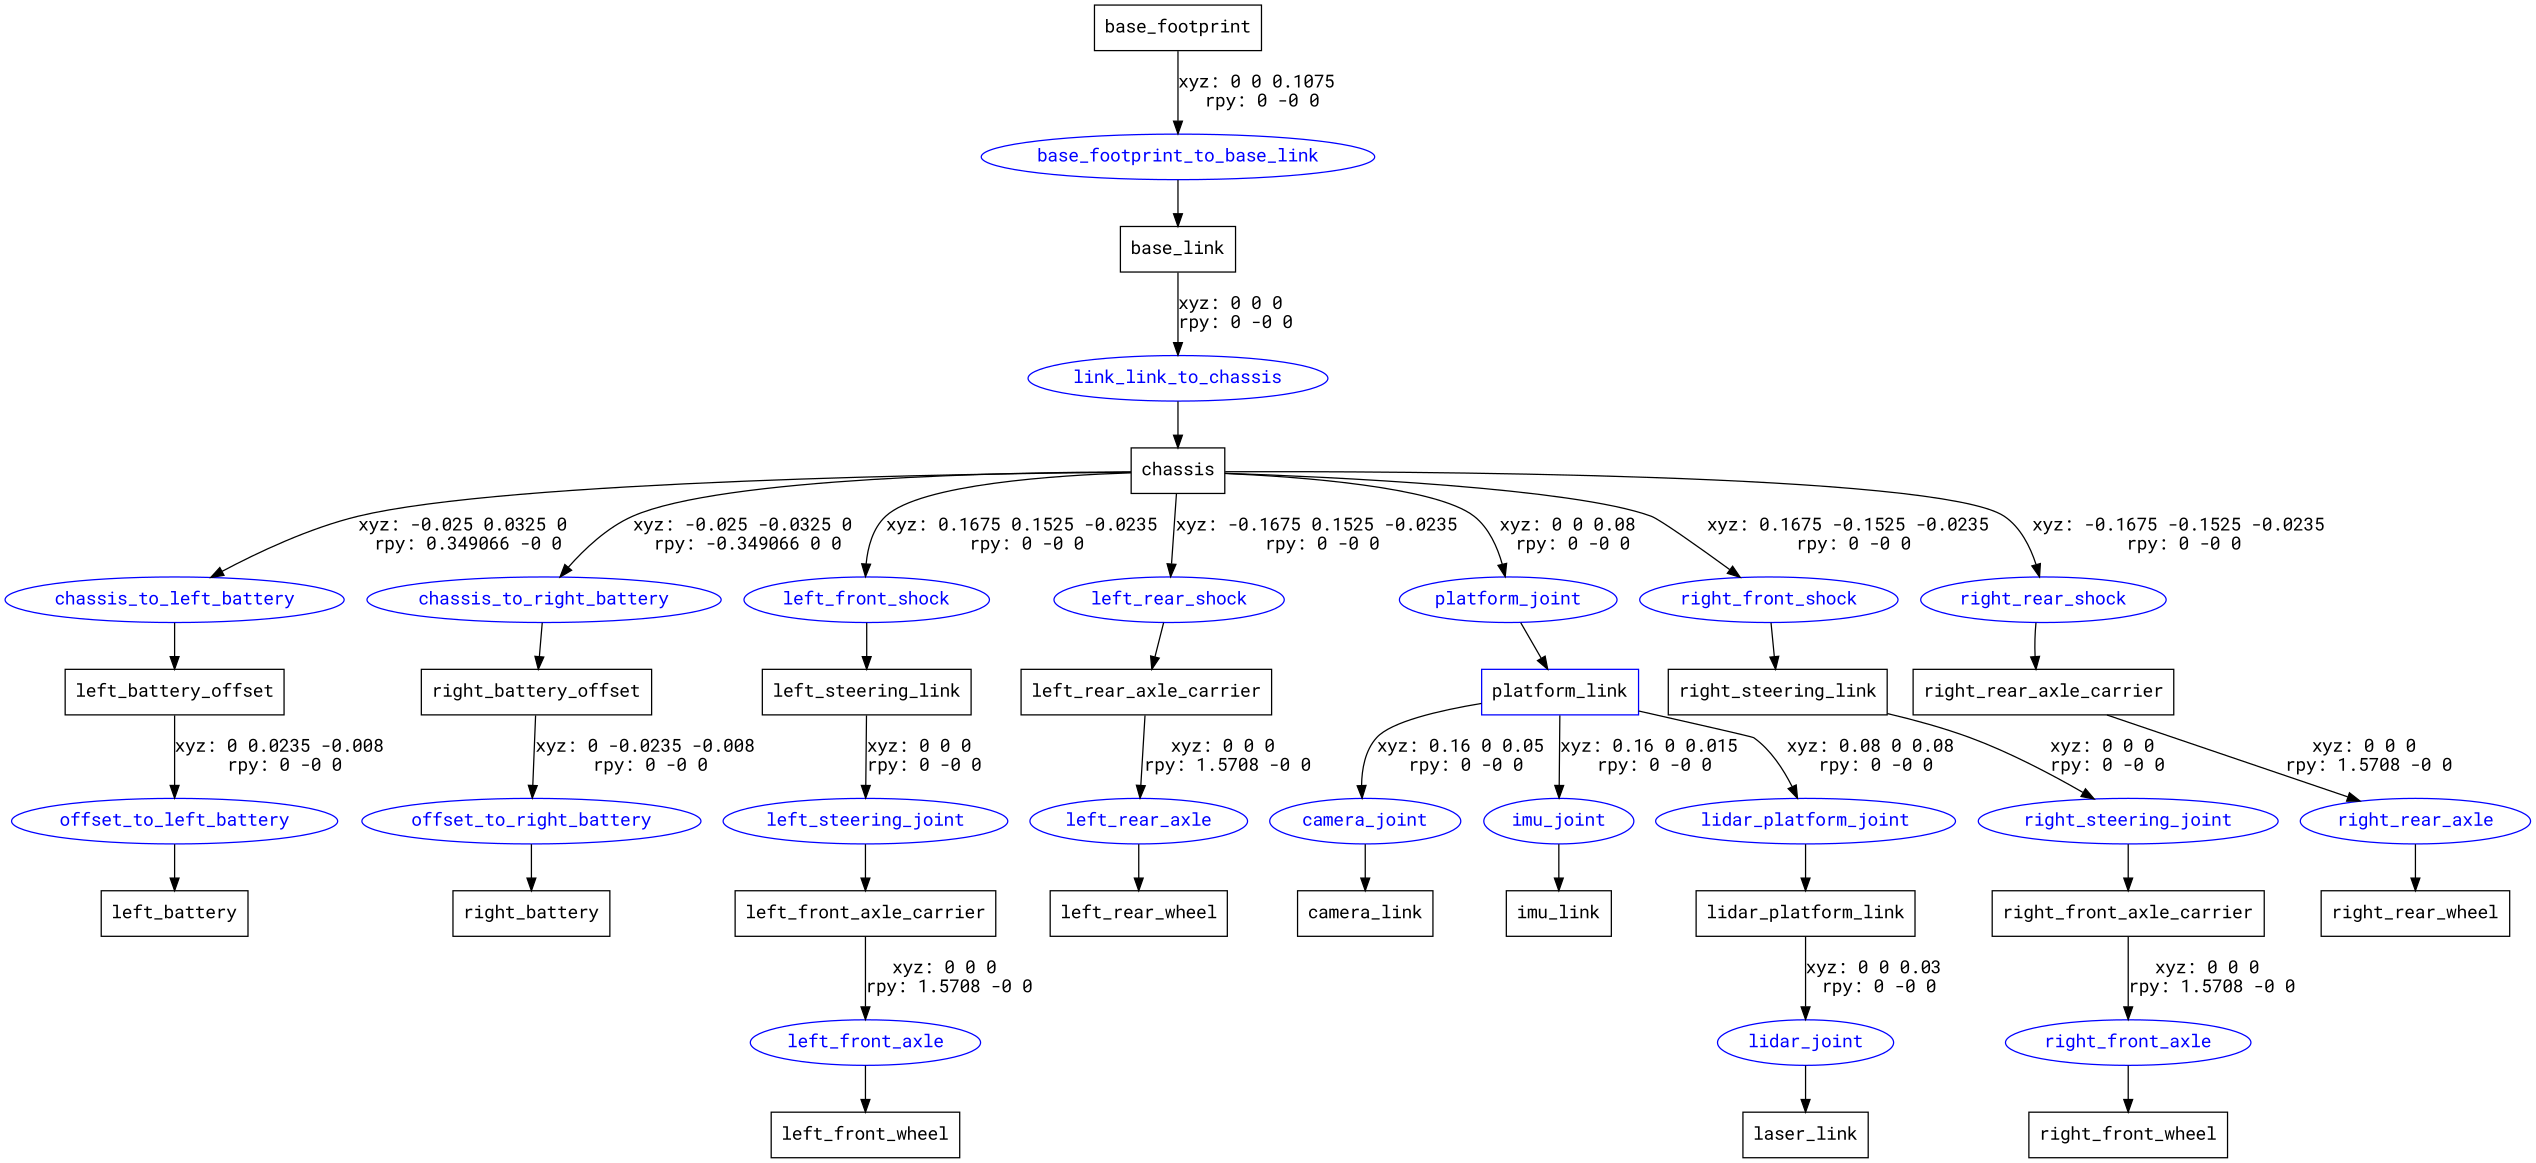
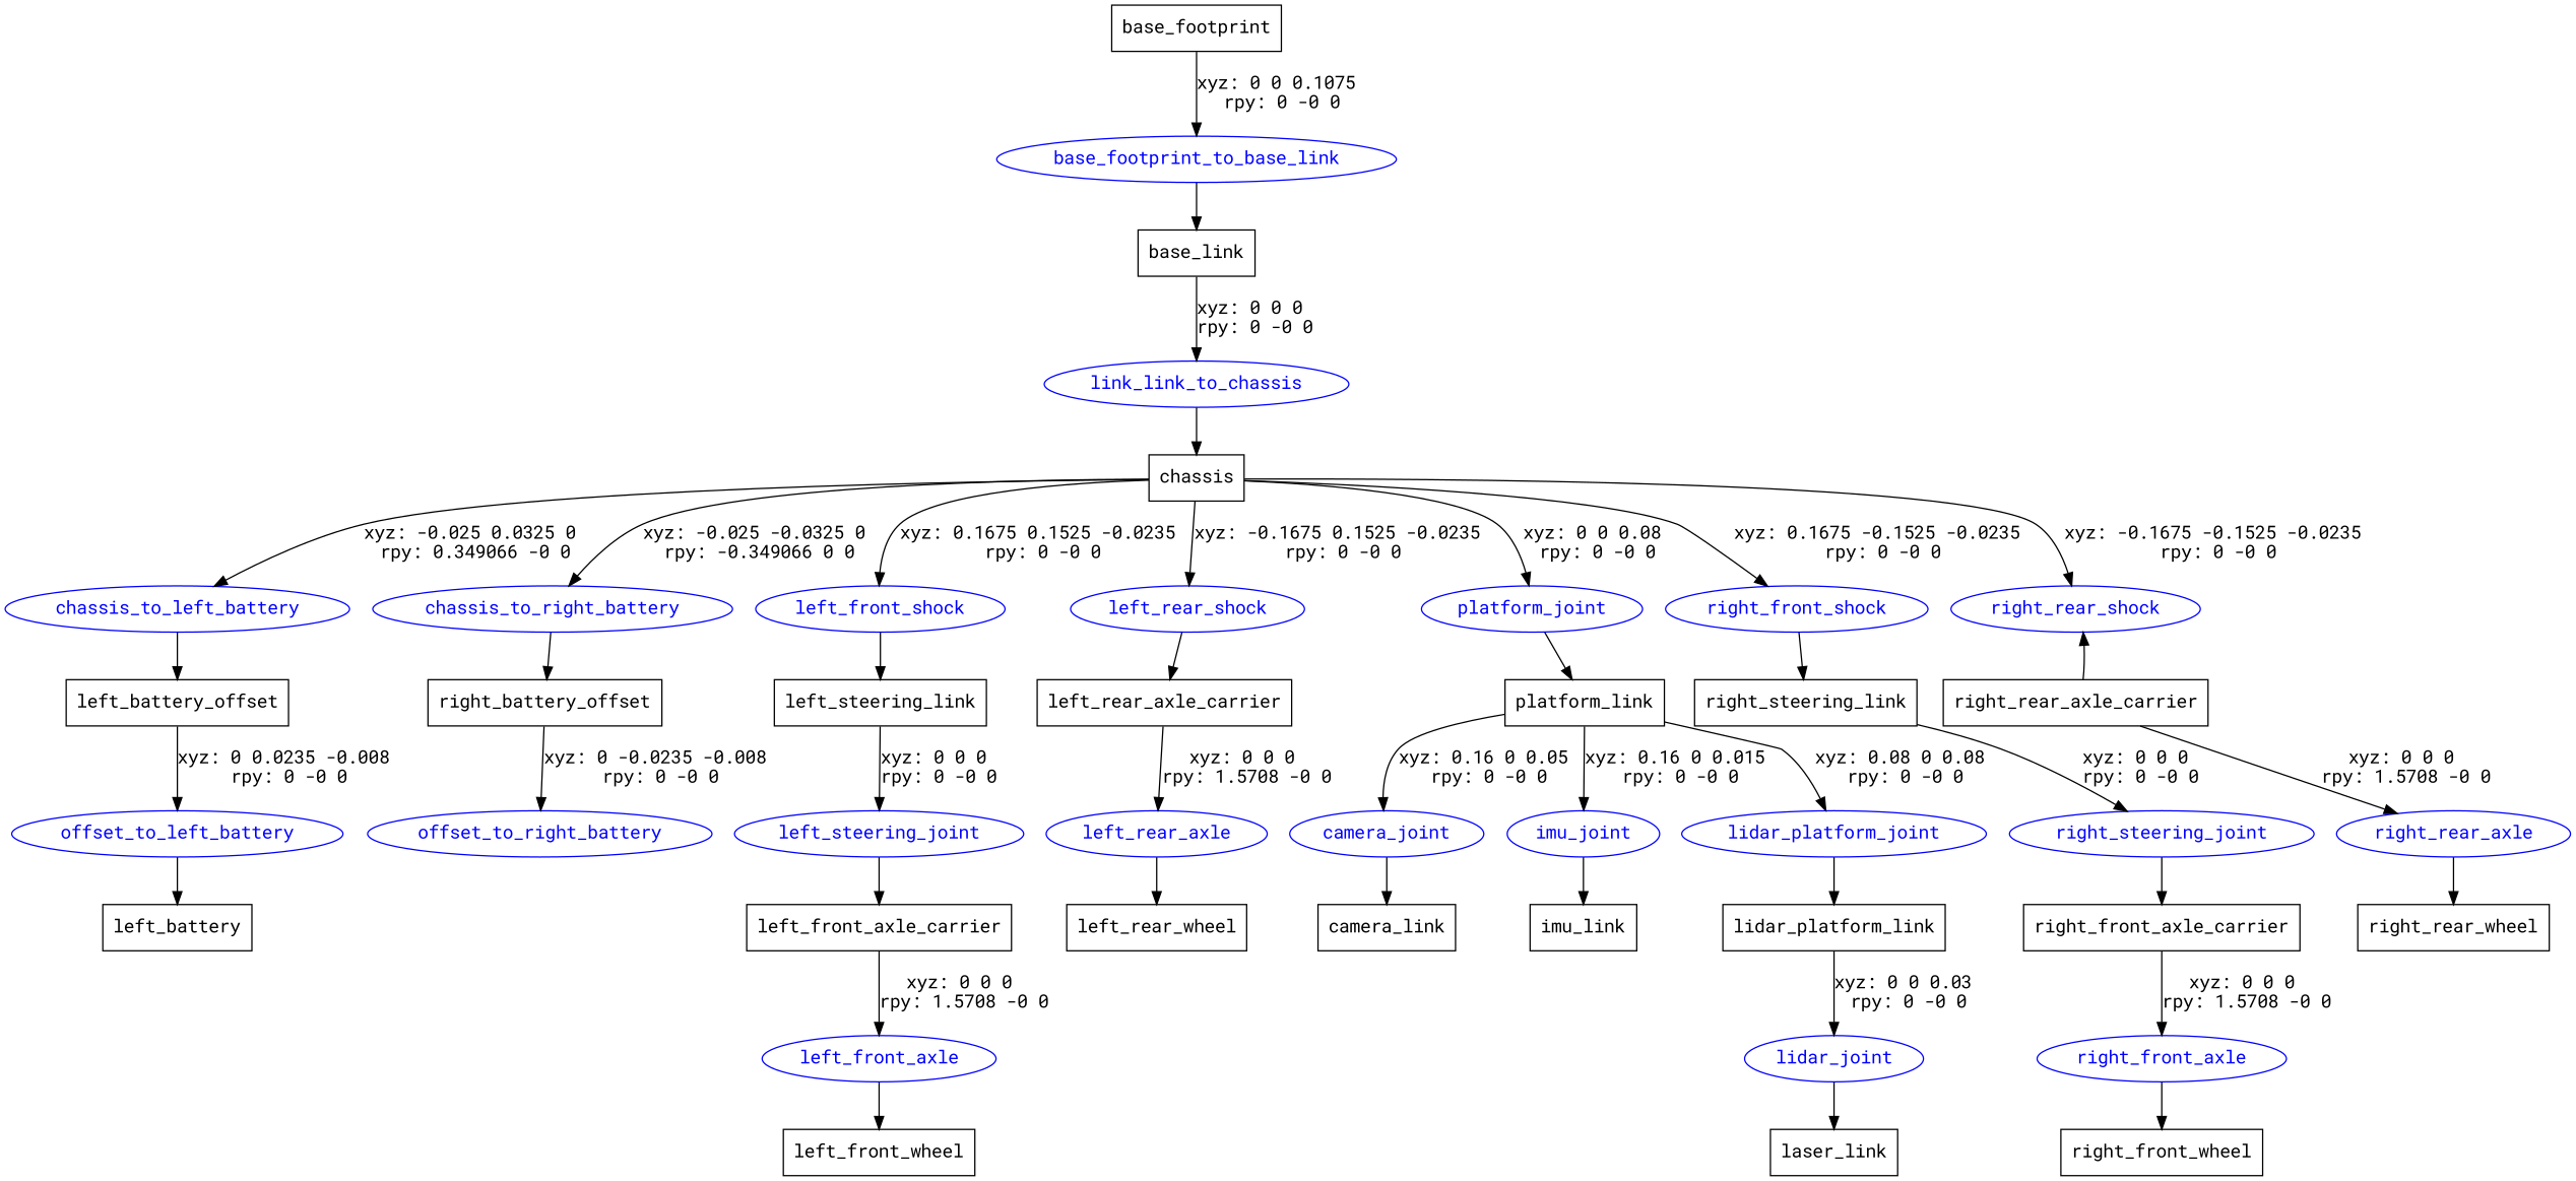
  digraph {
    fontname="Roboto Mono"
    node [fontname="Roboto Mono" shape=box]
    edge [fontname="Roboto Mono"]
    n1 [label=base_footprint]
    base_footprint_to_base_link [color=blue fontcolor=blue shape=ellipse]
    n3 [label=base_link]
    n4 [color=blue fontcolor=blue label=link_link_to_chassis shape=ellipse]
    n5 [label=chassis]
    chassis_to_left_battery [color=blue fontcolor=blue shape=ellipse]
    chassis_to_right_battery [color=blue fontcolor=blue shape=ellipse]
    left_front_shock [color=blue fontcolor=blue shape=ellipse]
    left_rear_shock [color=blue fontcolor=blue shape=ellipse]
    platform_joint [color=blue fontcolor=blue shape=ellipse]
    right_front_shock [color=blue fontcolor=blue shape=ellipse]
    right_rear_shock [color=blue fontcolor=blue shape=ellipse]
    n13 [label=left_battery_offset]
    n14 [label=right_battery_offset]
    n15 [label=left_steering_link]
    n16 [label=left_rear_axle_carrier]
-   n17 [label=platform_link color=blue]
+   n17 [label=platform_link]
    n18 [label=right_steering_link]
    n19 [label=right_rear_axle_carrier]
    offset_to_left_battery [color=blue fontcolor=blue shape=ellipse]
    n21 [label=left_battery]
    offset_to_right_battery [color=blue fontcolor=blue shape=ellipse]
-   n23 [label=right_battery]
    left_steering_joint [color=blue fontcolor=blue shape=ellipse]
    n25 [label=left_front_axle_carrier]
    left_front_axle [color=blue fontcolor=blue shape=ellipse]
    n27 [label=left_front_wheel]
    left_rear_axle [color=blue fontcolor=blue shape=ellipse]
    n29 [label=left_rear_wheel]
    camera_joint [color=blue fontcolor=blue shape=ellipse]
    imu_joint [color=blue fontcolor=blue shape=ellipse]
    lidar_platform_joint [color=blue fontcolor=blue shape=ellipse]
    n33 [label=camera_link]
    n34 [label=imu_link]
    n35 [label=lidar_platform_link]
    lidar_joint [color=blue fontcolor=blue shape=ellipse]
    n37 [label=laser_link]
    right_steering_joint [color=blue fontcolor=blue shape=ellipse]
    n39 [label=right_front_axle_carrier]
    right_front_axle [color=blue fontcolor=blue shape=ellipse]
    n41 [label=right_front_wheel]
    right_rear_axle [color=blue fontcolor=blue shape=ellipse]
    n43 [label=right_rear_wheel]
    n1 -> base_footprint_to_base_link [label="xyz: 0 0 0.1075 \nrpy: 0 -0 0"]
    base_footprint_to_base_link -> n3
    n3 -> n4 [label="xyz: 0 0 0 \nrpy: 0 -0 0"]
    n4 -> n5
    n5 -> chassis_to_left_battery [label="xyz: -0.025 0.0325 0 \nrpy: 0.349066 -0 0"]
    n5 -> chassis_to_right_battery [label="xyz: -0.025 -0.0325 0 \nrpy: -0.349066 0 0"]
    n5 -> left_front_shock [label="xyz: 0.1675 0.1525 -0.0235 \nrpy: 0 -0 0"]
    n5 -> left_rear_shock [label="xyz: -0.1675 0.1525 -0.0235 \nrpy: 0 -0 0"]
    n5 -> platform_joint [label="xyz: 0 0 0.08 \nrpy: 0 -0 0"]
    n5 -> right_front_shock [label="xyz: 0.1675 -0.1525 -0.0235 \nrpy: 0 -0 0"]
    n5 -> right_rear_shock [label="xyz: -0.1675 -0.1525 -0.0235 \nrpy: 0 -0 0"]
    chassis_to_left_battery -> n13
    chassis_to_right_battery -> n14
    left_front_shock -> n15
    left_rear_shock -> n16
    platform_joint -> n17
    right_front_shock -> n18
-   right_rear_shock -> n19
+   n19 -> right_rear_shock
    n13 -> offset_to_left_battery [label="xyz: 0 0.0235 -0.008 \nrpy: 0 -0 0"]
    n14 -> offset_to_right_battery [label="xyz: 0 -0.0235 -0.008 \nrpy: 0 -0 0"]
    n15 -> left_steering_joint [label="xyz: 0 0 0 \nrpy: 0 -0 0"]
    n16 -> left_rear_axle [label="xyz: 0 0 0 \nrpy: 1.5708 -0 0"]
    n17 -> camera_joint [label="xyz: 0.16 0 0.05 \nrpy: 0 -0 0"]
    n17 -> imu_joint [label="xyz: 0.16 0 0.015 \nrpy: 0 -0 0"]
    n17 -> lidar_platform_joint [label="xyz: 0.08 0 0.08 \nrpy: 0 -0 0"]
    n18 -> right_steering_joint [label="xyz: 0 0 0 \nrpy: 0 -0 0"]
    n19 -> right_rear_axle [label="xyz: 0 0 0 \nrpy: 1.5708 -0 0"]
    offset_to_left_battery -> n21
-   offset_to_right_battery -> n23
    left_steering_joint -> n25
    n25 -> left_front_axle [label="xyz: 0 0 0 \nrpy: 1.5708 -0 0"]
    left_front_axle -> n27
    left_rear_axle -> n29
    camera_joint -> n33
    imu_joint -> n34
    lidar_platform_joint -> n35
    n35 -> lidar_joint [label="xyz: 0 0 0.03 \nrpy: 0 -0 0"]
    lidar_joint -> n37
    right_steering_joint -> n39
    n39 -> right_front_axle [label="xyz: 0 0 0 \nrpy: 1.5708 -0 0"]
    right_front_axle -> n41
    right_rear_axle -> n43
  }
